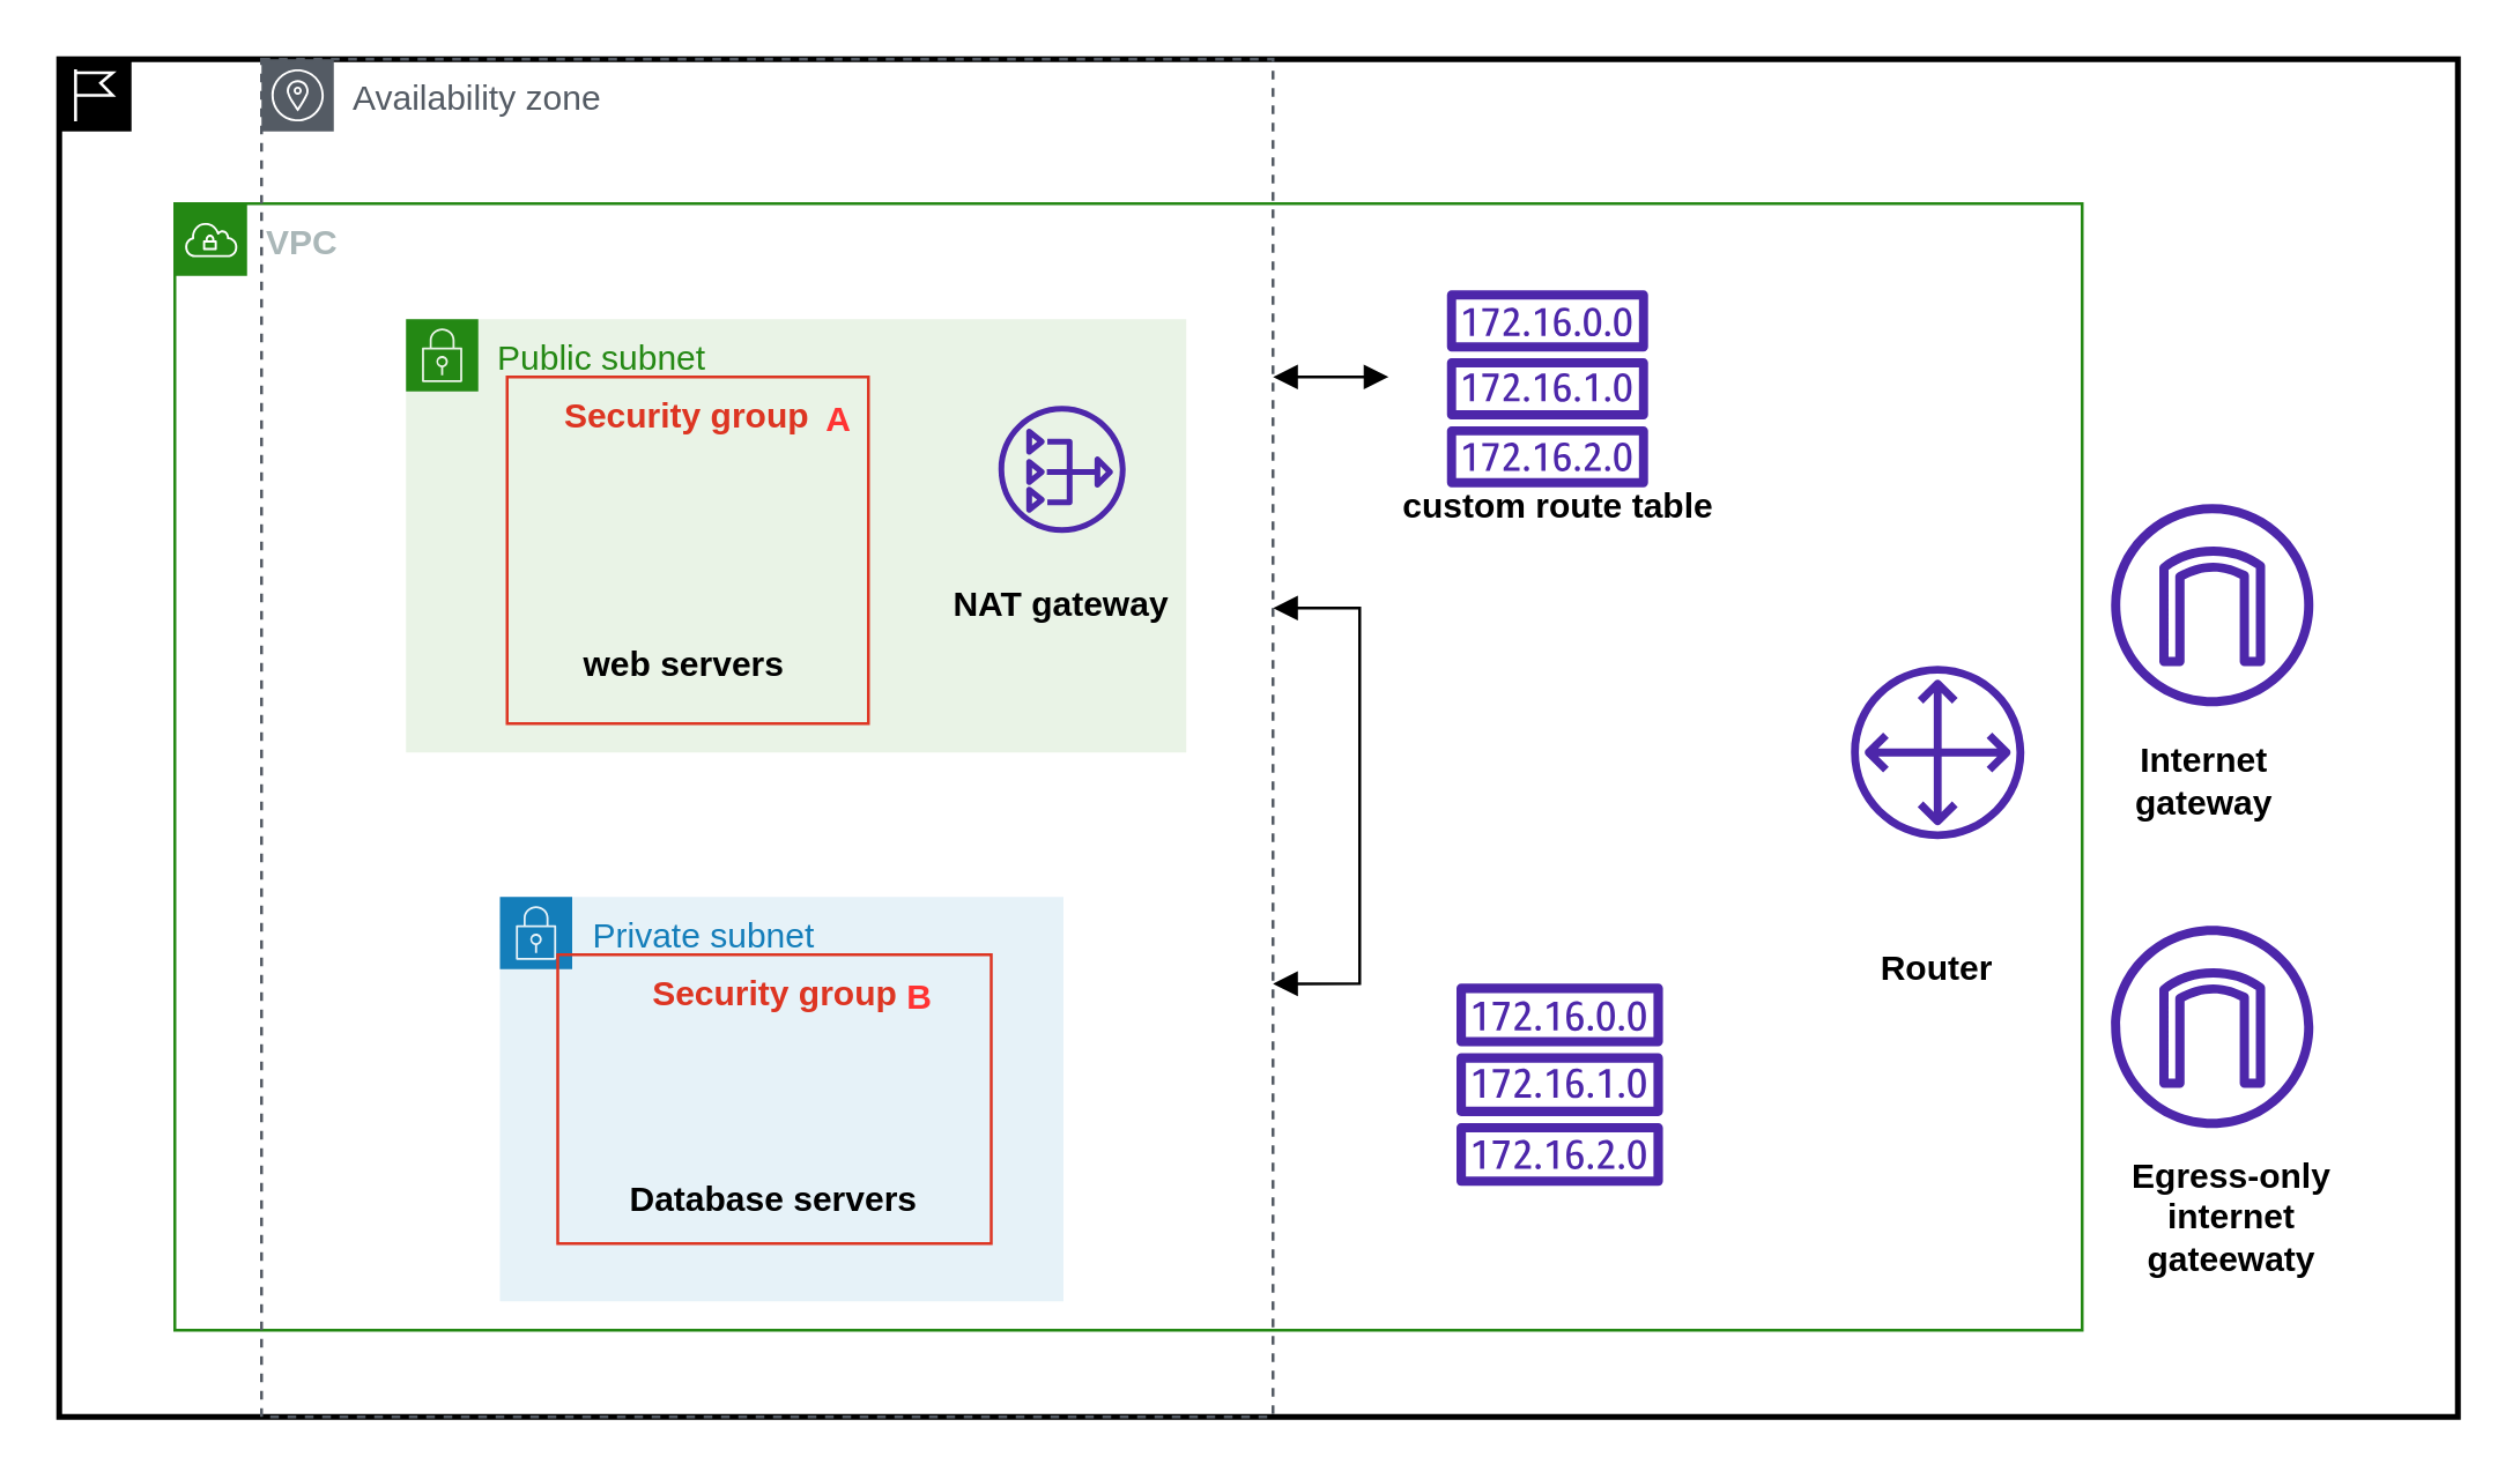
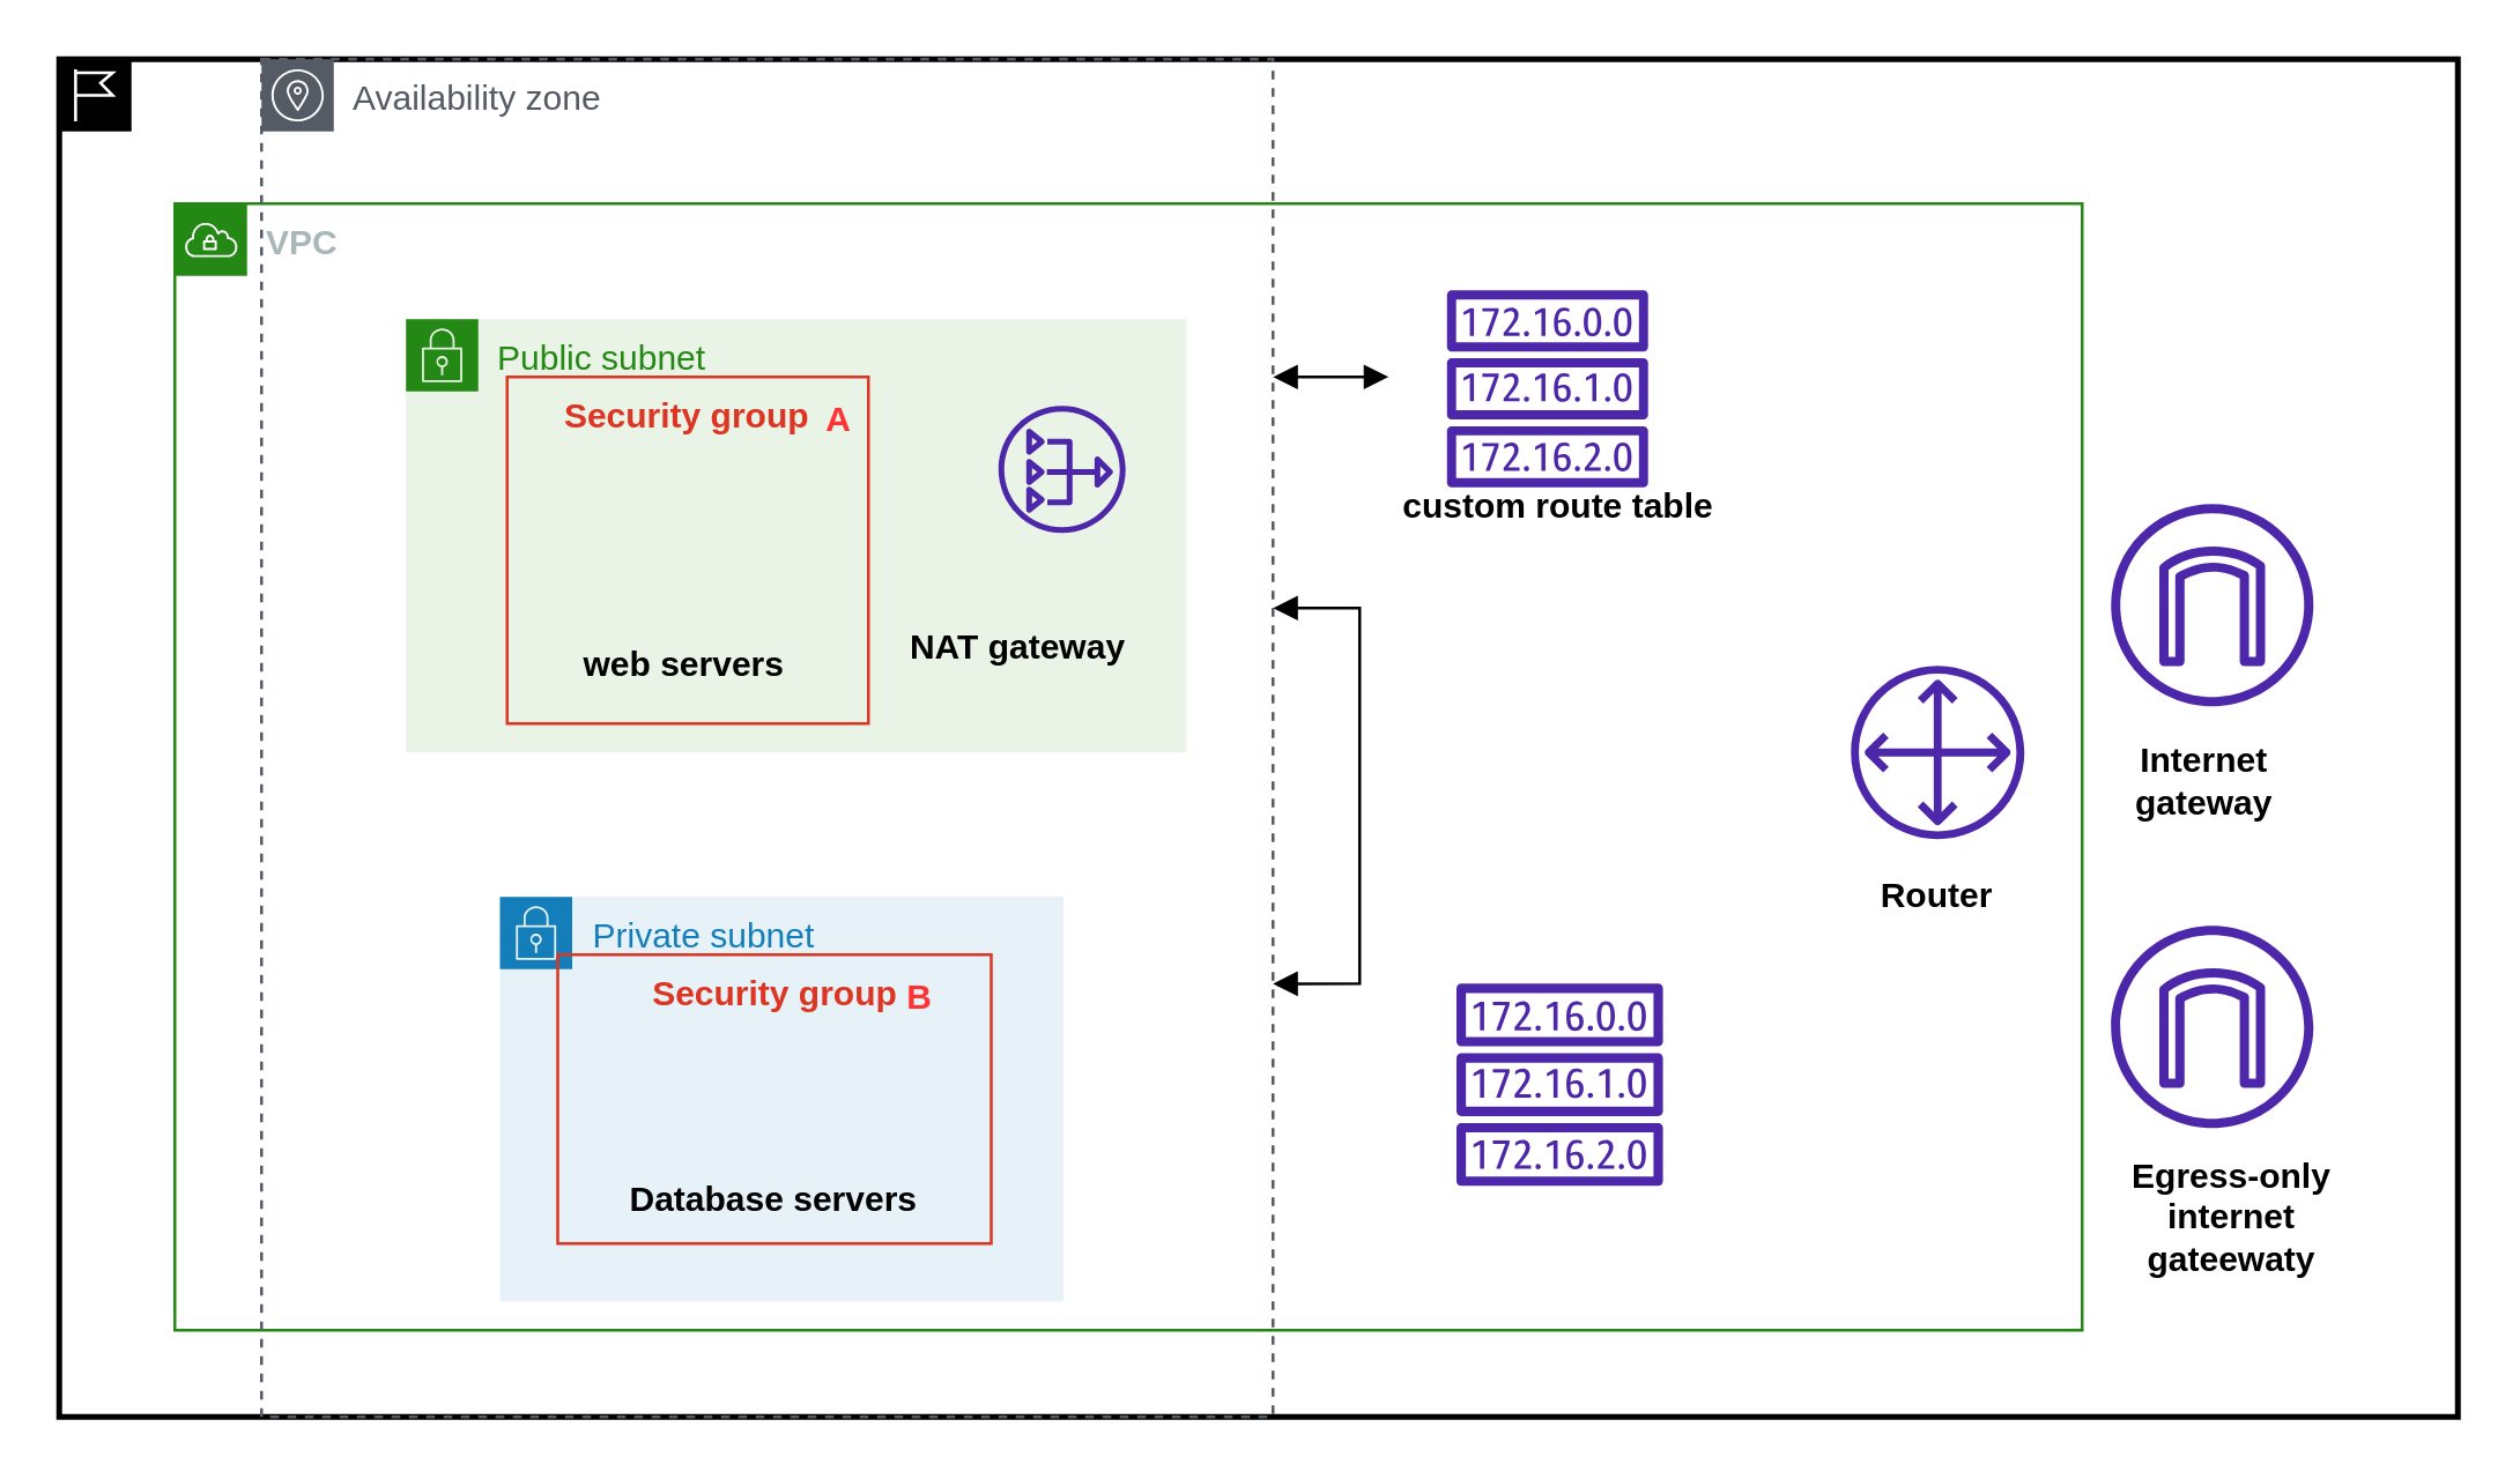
  <mxCell id="0" />
  <mxCell id="1" parent="0" />
  <mxCell id="2" value="" style="shape=mxgraph.ibm.box;prType=region;fontStyle=0;verticalAlign=top;align=left;spacingLeft=32;spacingTop=4;rounded=0;whiteSpace=wrap;html=1;strokeWidth=2;dashed=0;container=1;spacing=-4;collapsible=0;expand=0;recursiveResize=0;fontColor=#FF3333;" vertex="1" parent="1"><mxGeometry x="20" y="20" width="830" height="470" as="geometry" /></mxCell>
  <mxCell id="3" value="VPC" style="points=[[0,0],[0.25,0],[0.5,0],[0.75,0],[1,0],[1,0.25],[1,0.5],[1,0.75],[1,1],[0.75,1],[0.5,1],[0.25,1],[0,1],[0,0.75],[0,0.5],[0,0.25]];outlineConnect=0;gradientColor=none;html=1;whiteSpace=wrap;fontSize=12;fontStyle=1;container=1;pointerEvents=0;collapsible=0;recursiveResize=0;shape=mxgraph.aws4.group;grIcon=mxgraph.aws4.group_vpc;strokeColor=#248814;fillColor=none;verticalAlign=top;align=left;spacingLeft=30;fontColor=#AAB7B8;dashed=0;" vertex="1" parent="2"><mxGeometry x="40" y="50" width="660" height="390" as="geometry" /></mxCell>
  <mxCell id="4" value="&lt;b&gt;custom route table&lt;/b&gt;" style="text;strokeColor=none;align=center;fillColor=none;html=1;verticalAlign=middle;whiteSpace=wrap;rounded=0;" vertex="1" parent="3"><mxGeometry x="420" y="100" width="118.42" height="10" as="geometry" /></mxCell>
  <mxCell id="5" value="" style="sketch=0;outlineConnect=0;fontColor=#232F3E;gradientColor=none;fillColor=#4D27AA;strokeColor=none;dashed=0;verticalLabelPosition=bottom;verticalAlign=top;align=center;html=1;fontSize=12;fontStyle=0;aspect=fixed;pointerEvents=1;shape=mxgraph.aws4.route_table;" vertex="1" parent="3"><mxGeometry x="443.29" y="270" width="71.85" height="70" as="geometry" /></mxCell>
  <mxCell id="6" value="" style="sketch=0;outlineConnect=0;fontColor=#232F3E;gradientColor=none;fillColor=#4D27AA;strokeColor=none;dashed=0;verticalLabelPosition=bottom;verticalAlign=top;align=center;html=1;fontSize=12;fontStyle=0;aspect=fixed;pointerEvents=1;shape=mxgraph.aws4.customer_gateway;" vertex="1" parent="3"><mxGeometry x="580" y="160" width="60" height="60" as="geometry" /></mxCell>
- <mxCell id="7" value="Router" style="text;strokeColor=none;align=center;fillColor=none;html=1;verticalAlign=middle;whiteSpace=wrap;rounded=0;fontStyle=1" vertex="1" parent="3"><mxGeometry x="580" y="255" width="60" height="20" as="geometry" /></mxCell>
+ <mxCell id="7" value="Router" style="text;strokeColor=none;align=center;fillColor=none;html=1;verticalAlign=middle;whiteSpace=wrap;rounded=0;fontStyle=1" vertex="1" parent="3"><mxGeometry x="580" y="230" width="60" height="20" as="geometry" /></mxCell>
  <mxCell id="8" value="Availability zone" style="sketch=0;outlineConnect=0;gradientColor=none;html=1;whiteSpace=wrap;fontSize=12;fontStyle=0;shape=mxgraph.aws4.group;grIcon=mxgraph.aws4.group_availability_zone;strokeColor=#545B64;fillColor=none;verticalAlign=top;align=left;spacingLeft=30;fontColor=#545B64;dashed=1;" vertex="1" parent="2"><mxGeometry x="70" width="350" height="470" as="geometry" /></mxCell>
  <mxCell id="9" value="Public subnet" style="points=[[0,0],[0.25,0],[0.5,0],[0.75,0],[1,0],[1,0.25],[1,0.5],[1,0.75],[1,1],[0.75,1],[0.5,1],[0.25,1],[0,1],[0,0.75],[0,0.5],[0,0.25]];outlineConnect=0;gradientColor=none;html=1;whiteSpace=wrap;fontSize=12;fontStyle=0;container=1;pointerEvents=0;collapsible=0;recursiveResize=0;shape=mxgraph.aws4.group;grIcon=mxgraph.aws4.group_security_group;grStroke=0;strokeColor=#248814;fillColor=#E9F3E6;verticalAlign=top;align=left;spacingLeft=30;fontColor=#248814;dashed=0;" vertex="1" parent="2"><mxGeometry x="120" y="90" width="270" height="150" as="geometry" /></mxCell>
  <mxCell id="10" value="Security group" style="fillColor=none;strokeColor=#DD3522;verticalAlign=top;fontStyle=1;fontColor=#DD3522;whiteSpace=wrap;html=1;" vertex="1" parent="9"><mxGeometry x="35" y="20" width="125" height="120" as="geometry" /></mxCell>
  <mxCell id="11" value="&lt;font color=&quot;#ff3333&quot;&gt;&lt;b&gt;A&lt;/b&gt;&lt;/font&gt;" style="text;strokeColor=none;align=center;fillColor=none;html=1;verticalAlign=middle;whiteSpace=wrap;rounded=0;" vertex="1" parent="9"><mxGeometry x="120" y="20" width="60" height="30" as="geometry" /></mxCell>
  <mxCell id="12" value="web servers" style="text;strokeColor=none;align=center;fillColor=none;html=1;verticalAlign=middle;whiteSpace=wrap;rounded=0;fontStyle=1" vertex="1" parent="9"><mxGeometry x="50" y="110" width="92.5" height="20" as="geometry" /></mxCell>
  <mxCell id="13" value="" style="sketch=0;outlineConnect=0;fontColor=#232F3E;gradientColor=none;fillColor=#4D27AA;strokeColor=none;dashed=0;verticalLabelPosition=bottom;verticalAlign=top;align=center;html=1;fontSize=12;fontStyle=0;aspect=fixed;pointerEvents=1;shape=mxgraph.aws4.nat_gateway;" vertex="1" parent="2"><mxGeometry x="325" y="120" width="44" height="44" as="geometry" /></mxCell>
- <mxCell id="14" value="NAT gateway" style="text;strokeColor=none;align=center;fillColor=none;html=1;verticalAlign=middle;whiteSpace=wrap;rounded=0;fontStyle=1" vertex="1" parent="2"><mxGeometry x="304" y="174" width="86" height="30" as="geometry" /></mxCell>
+ <mxCell id="14" value="NAT gateway" style="text;strokeColor=none;align=center;fillColor=none;html=1;verticalAlign=middle;whiteSpace=wrap;rounded=0;fontStyle=1" vertex="1" parent="2"><mxGeometry x="289" y="189" width="86" height="30" as="geometry" /></mxCell>
  <mxCell id="15" value="Private subnet" style="points=[[0,0],[0.25,0],[0.5,0],[0.75,0],[1,0],[1,0.25],[1,0.5],[1,0.75],[1,1],[0.75,1],[0.5,1],[0.25,1],[0,1],[0,0.75],[0,0.5],[0,0.25]];outlineConnect=0;gradientColor=none;html=1;whiteSpace=wrap;fontSize=12;fontStyle=0;container=1;pointerEvents=0;collapsible=0;recursiveResize=0;shape=mxgraph.aws4.group;grIcon=mxgraph.aws4.group_security_group;grStroke=0;strokeColor=#147EBA;fillColor=#E6F2F8;verticalAlign=top;align=left;spacingLeft=30;fontColor=#147EBA;dashed=0;" vertex="1" parent="2"><mxGeometry x="152.5" y="290" width="195" height="140" as="geometry" /></mxCell>
  <mxCell id="16" value="Security group" style="fillColor=none;strokeColor=#DD3522;verticalAlign=top;fontStyle=1;fontColor=#DD3522;whiteSpace=wrap;html=1;" vertex="1" parent="15"><mxGeometry x="20" y="20" width="150" height="100" as="geometry" /></mxCell>
  <mxCell id="17" value="Database servers" style="text;strokeColor=none;align=center;fillColor=none;html=1;verticalAlign=middle;whiteSpace=wrap;rounded=0;fontStyle=1" vertex="1" parent="15"><mxGeometry x="43.75" y="100" width="102.5" height="10" as="geometry" /></mxCell>
  <mxCell id="18" value="B" style="text;strokeColor=none;align=center;fillColor=none;html=1;verticalAlign=middle;whiteSpace=wrap;rounded=0;fontStyle=1;fontColor=#FF3333;" vertex="1" parent="15"><mxGeometry x="115" y="20" width="60" height="30" as="geometry" /></mxCell>
  <mxCell id="19" value="" style="endArrow=block;startArrow=block;endFill=1;startFill=1;html=1;rounded=0;" edge="1" parent="2"><mxGeometry width="160" relative="1" as="geometry"><mxPoint x="420" y="110" as="sourcePoint" /><mxPoint x="460" y="110" as="targetPoint" /></mxGeometry></mxCell>
  <mxCell id="20" value="" style="sketch=0;outlineConnect=0;fontColor=#232F3E;gradientColor=none;fillColor=#4D27AA;strokeColor=none;dashed=0;verticalLabelPosition=bottom;verticalAlign=top;align=center;html=1;fontSize=12;fontStyle=0;aspect=fixed;pointerEvents=1;shape=mxgraph.aws4.route_table;" vertex="1" parent="2"><mxGeometry x="480" y="80" width="70" height="68.2" as="geometry" /></mxCell>
  <mxCell id="21" value="" style="endArrow=block;startArrow=block;endFill=1;startFill=1;html=1;rounded=0;entryX=1;entryY=0.681;entryDx=0;entryDy=0;entryPerimeter=0;" edge="1" parent="2" target="8"><mxGeometry width="160" relative="1" as="geometry"><mxPoint x="420" y="190" as="sourcePoint" /><mxPoint x="430" y="320" as="targetPoint" /><Array as="points"><mxPoint x="450" y="190" /><mxPoint x="450" y="320" /></Array></mxGeometry></mxCell>
  <mxCell id="22" value="" style="sketch=0;outlineConnect=0;fontColor=#232F3E;gradientColor=none;fillColor=#4D27AA;strokeColor=none;dashed=0;verticalLabelPosition=bottom;verticalAlign=top;align=center;html=1;fontSize=12;fontStyle=0;aspect=fixed;pointerEvents=1;shape=mxgraph.aws4.internet_gateway;" vertex="1" parent="2"><mxGeometry x="710" y="154" width="70" height="70" as="geometry" /></mxCell>
  <mxCell id="23" value="" style="sketch=0;outlineConnect=0;fontColor=#232F3E;gradientColor=none;fillColor=#4D27AA;strokeColor=none;dashed=0;verticalLabelPosition=bottom;verticalAlign=top;align=center;html=1;fontSize=12;fontStyle=0;aspect=fixed;pointerEvents=1;shape=mxgraph.aws4.internet_gateway;" vertex="1" parent="2"><mxGeometry x="710" y="300" width="70" height="70" as="geometry" /></mxCell>
  <mxCell id="24" value="Internet gateway" style="text;strokeColor=none;align=center;fillColor=none;html=1;verticalAlign=middle;whiteSpace=wrap;rounded=0;fontStyle=1" vertex="1" parent="2"><mxGeometry x="715" y="240" width="55" height="20" as="geometry" /></mxCell>
  <mxCell id="25" value="Egress-only internet gateewaty" style="text;strokeColor=none;align=center;fillColor=none;html=1;verticalAlign=middle;whiteSpace=wrap;rounded=0;fontStyle=1" vertex="1" parent="2"><mxGeometry x="712.5" y="400" width="77.5" as="geometry" /></mxCell>
